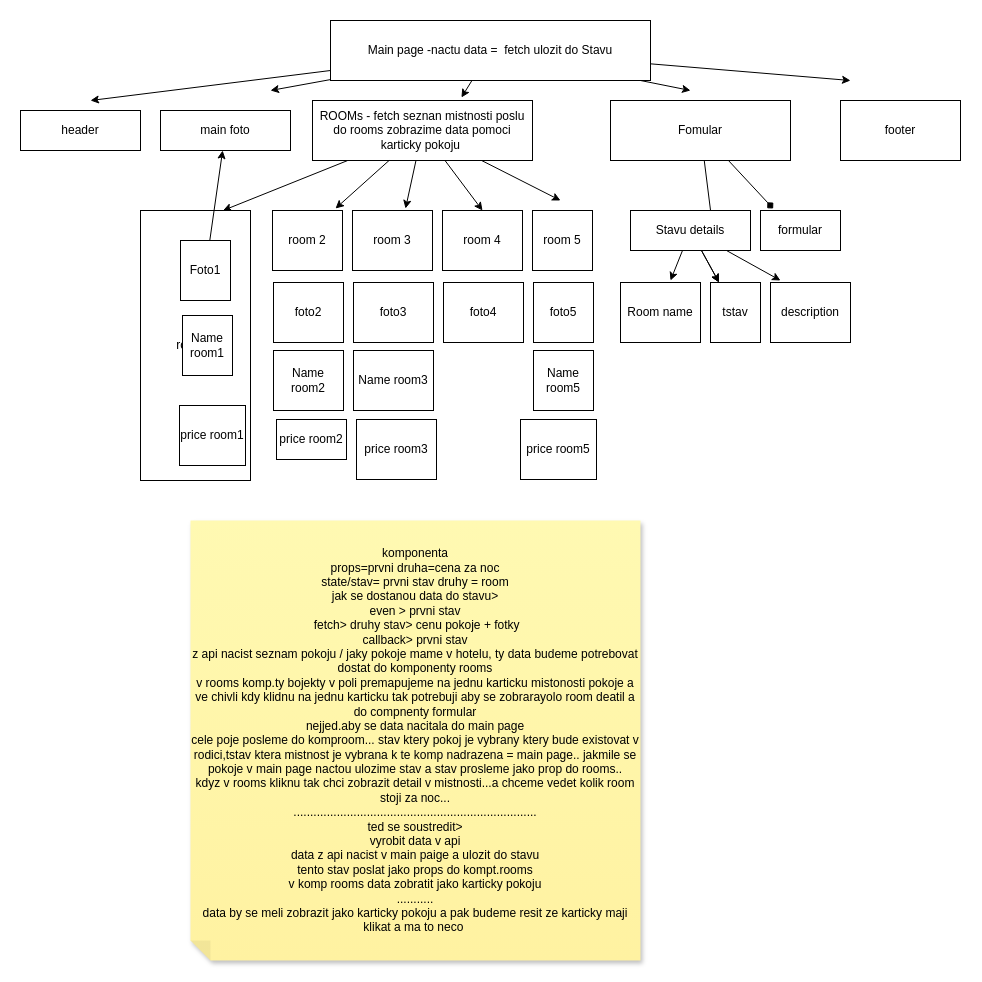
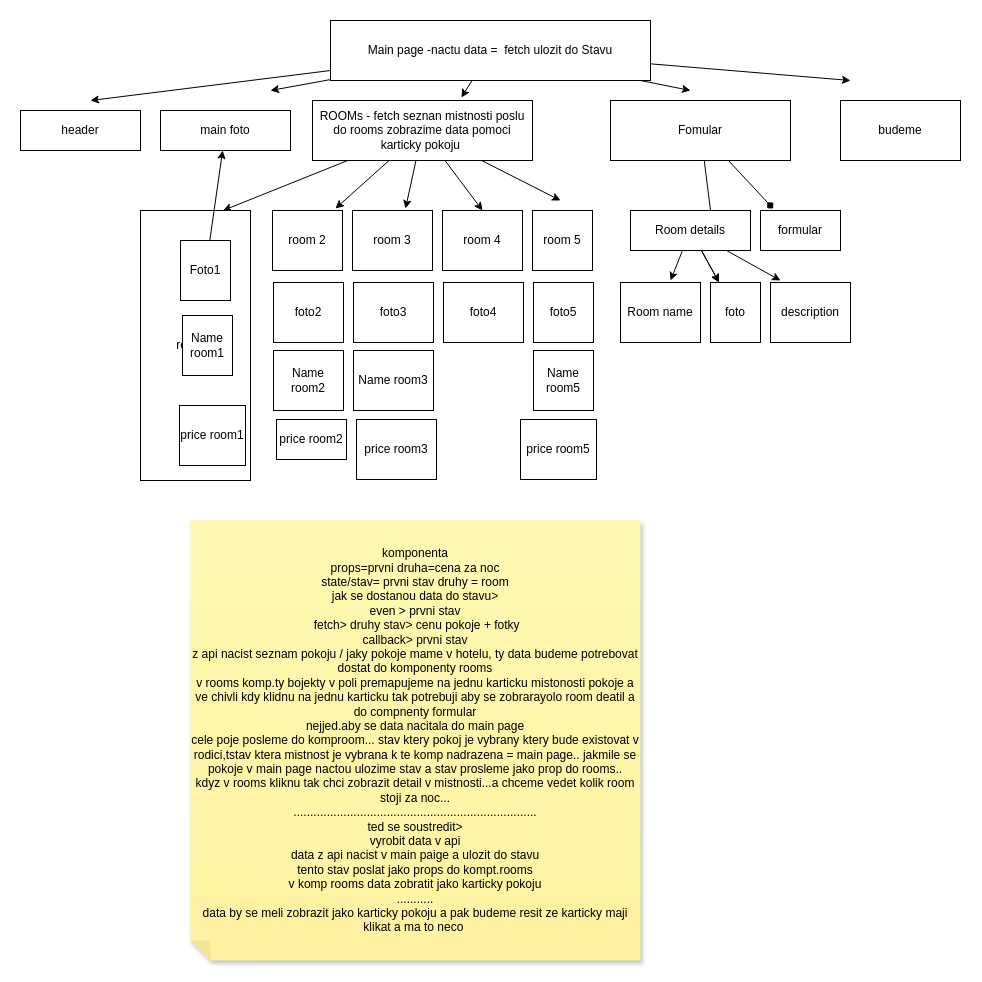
  <mxCell id="0" />
  <mxCell id="1" parent="0" />
  <mxCell id="2" value="main foto" style="rounded=0;whiteSpace=wrap;html=1;" vertex="1" parent="1"><mxGeometry x="160" y="110" width="130" height="40" as="geometry" /></mxCell>
  <mxCell id="3" style="edgeStyle=none;html=1;entryX=0.75;entryY=0;entryDx=0;entryDy=0;" edge="1" parent="1" source="7" target="12"><mxGeometry relative="1" as="geometry" /></mxCell>
  <mxCell id="4" style="edgeStyle=none;html=1;entryX=0.663;entryY=-0.033;entryDx=0;entryDy=0;entryPerimeter=0;" edge="1" parent="1" source="7" target="9"><mxGeometry relative="1" as="geometry"><mxPoint x="600" y="250" as="targetPoint" /></mxGeometry></mxCell>
  <mxCell id="5" style="edgeStyle=none;html=1;entryX=0.5;entryY=0;entryDx=0;entryDy=0;" edge="1" parent="1" source="7" target="10"><mxGeometry relative="1" as="geometry"><mxPoint x="570" y="200" as="targetPoint" /></mxGeometry></mxCell>
  <mxCell id="6" style="edgeStyle=none;html=1;" edge="1" parent="1" source="7"><mxGeometry relative="1" as="geometry"><mxPoint x="560" y="200" as="targetPoint" /></mxGeometry></mxCell>
  <mxCell id="7" value="ROOMs - fetch seznan mistnosti poslu do rooms zobrazime data pomoci karticky pokoju&amp;nbsp;" style="rounded=0;whiteSpace=wrap;html=1;" vertex="1" parent="1"><mxGeometry x="312" y="100" width="220" height="60" as="geometry" /></mxCell>
  <mxCell id="8" value="room 2" style="rounded=0;whiteSpace=wrap;html=1;" vertex="1" parent="1"><mxGeometry x="272" y="210" width="70" height="60" as="geometry" /></mxCell>
  <mxCell id="9" value="room 3" style="rounded=0;whiteSpace=wrap;html=1;" vertex="1" parent="1"><mxGeometry x="352" y="210" width="80" height="60" as="geometry" /></mxCell>
  <mxCell id="10" value="room 4" style="rounded=0;whiteSpace=wrap;html=1;" vertex="1" parent="1"><mxGeometry x="442" y="210" width="80" height="60" as="geometry" /></mxCell>
  <mxCell id="11" value="room 5" style="rounded=0;whiteSpace=wrap;html=1;" vertex="1" parent="1"><mxGeometry x="532" y="210" width="60" height="60" as="geometry" /></mxCell>
  <mxCell id="12" value="room 1" style="rounded=0;whiteSpace=wrap;html=1;" vertex="1" parent="1"><mxGeometry y="210" width="110" height="270" as="geometry" x="140" /></mxCell>
  <mxCell id="13" style="edgeStyle=none;html=1;entryX=0.9;entryY=-0.033;entryDx=0;entryDy=0;entryPerimeter=0;" edge="1" parent="1" source="7" target="8"><mxGeometry relative="1" as="geometry" /></mxCell>
  <mxCell id="14" style="edgeStyle=none;html=1;" edge="1" parent="1" source="18"><mxGeometry relative="1" as="geometry"><mxPoint x="270" y="90" as="targetPoint" /></mxGeometry></mxCell>
  <mxCell id="15" style="edgeStyle=none;html=1;" edge="1" parent="1" source="18"><mxGeometry relative="1" as="geometry"><mxPoint x="690" y="90" as="targetPoint" /></mxGeometry></mxCell>
  <mxCell id="16" style="edgeStyle=none;html=1;" edge="1" parent="1" source="18"><mxGeometry relative="1" as="geometry"><mxPoint x="850" y="80" as="targetPoint" /></mxGeometry></mxCell>
  <mxCell id="17" style="edgeStyle=none;html=1;" edge="1" parent="1" source="18"><mxGeometry relative="1" as="geometry"><mxPoint x="90" y="100" as="targetPoint" /></mxGeometry></mxCell>
  <mxCell id="18" value="Main page -nactu data =&amp;nbsp; fetch ulozit do Stavu" style="rounded=0;whiteSpace=wrap;html=1;" vertex="1" parent="1"><mxGeometry x="330" y="20" width="320" height="60" as="geometry" /></mxCell>
  <mxCell id="19" value="Fomular" style="rounded=0;whiteSpace=wrap;html=1;" vertex="1" parent="1"><mxGeometry x="610" y="100" width="180" height="60" as="geometry" /></mxCell>
  <mxCell id="20" value="foto2" style="rounded=0;whiteSpace=wrap;html=1;" vertex="1" parent="1"><mxGeometry x="273" y="282" width="70" height="60" as="geometry" /></mxCell>
  <mxCell id="21" value="foto3" style="rounded=0;whiteSpace=wrap;html=1;" vertex="1" parent="1"><mxGeometry x="353" y="282" width="80" height="60" as="geometry" /></mxCell>
  <mxCell id="22" value="foto4" style="rounded=0;whiteSpace=wrap;html=1;" vertex="1" parent="1"><mxGeometry x="443" y="282" width="80" height="60" as="geometry" /></mxCell>
  <mxCell id="23" value="foto5" style="rounded=0;whiteSpace=wrap;html=1;" vertex="1" parent="1"><mxGeometry x="533" y="282" width="60" height="60" as="geometry" /></mxCell>
  <mxCell id="24" value="" style="edgeStyle=none;html=1;" edge="1" parent="1" source="25" target="2"><mxGeometry relative="1" as="geometry" /></mxCell>
  <mxCell id="25" value="Foto1" style="rounded=0;whiteSpace=wrap;html=1;" vertex="1" parent="1"><mxGeometry x="180" y="240" width="50" height="60" as="geometry" /></mxCell>
  <mxCell id="26" value="&lt;span style=&quot;color: rgb(0, 0, 0);&quot;&gt;Name room2&lt;/span&gt;" style="rounded=0;whiteSpace=wrap;html=1;" vertex="1" parent="1"><mxGeometry x="273" y="350" width="70" height="60" as="geometry" /></mxCell>
  <mxCell id="27" value="&lt;span style=&quot;color: rgb(0, 0, 0);&quot;&gt;Name room3&lt;/span&gt;" style="rounded=0;whiteSpace=wrap;html=1;" vertex="1" parent="1"><mxGeometry x="353" y="350" width="80" height="60" as="geometry" /></mxCell>
  <mxCell id="28" value="&lt;span style=&quot;color: rgb(0, 0, 0);&quot;&gt;Name room5&lt;/span&gt;" style="rounded=0;whiteSpace=wrap;html=1;" vertex="1" parent="1"><mxGeometry x="533" y="350" width="60" height="60" as="geometry" /></mxCell>
  <mxCell id="29" value="Name room1" style="rounded=0;whiteSpace=wrap;html=1;" vertex="1" parent="1"><mxGeometry x="182" y="315" width="50" height="60" as="geometry" /></mxCell>
  <mxCell id="30" value="" style="edgeStyle=none;html=1;" edge="1" parent="1" source="34" target="36"><mxGeometry relative="1" as="geometry" /></mxCell>
  <mxCell id="31" value="" style="edgeStyle=none;html=1;" edge="1" parent="1" source="34" target="36"><mxGeometry relative="1" as="geometry" /></mxCell>
  <mxCell id="32" style="edgeStyle=none;html=1;" edge="1" parent="1" source="34"><mxGeometry relative="1" as="geometry"><mxPoint x="670" y="280" as="targetPoint" /></mxGeometry></mxCell>
  <mxCell id="33" style="edgeStyle=none;html=1;" edge="1" parent="1" source="34"><mxGeometry relative="1" as="geometry"><mxPoint x="780" y="280" as="targetPoint" /></mxGeometry></mxCell>
- <mxCell id="34" value="Stavu details" style="rounded=0;whiteSpace=wrap;html=1;" vertex="1" parent="1"><mxGeometry x="630" y="210" width="120" height="40" as="geometry" /></mxCell>
+ <mxCell id="34" value="Room details" style="rounded=0;whiteSpace=wrap;html=1;" vertex="1" parent="1"><mxGeometry x="630" y="210" width="120" height="40" as="geometry" /></mxCell>
  <mxCell id="35" value="Room name" style="rounded=0;whiteSpace=wrap;html=1;" vertex="1" parent="1"><mxGeometry x="620" y="282" width="80" height="60" as="geometry" /></mxCell>
- <mxCell id="36" value="tstav" style="rounded=0;whiteSpace=wrap;html=1;" vertex="1" parent="1"><mxGeometry x="710" y="282" width="50" height="60" as="geometry" /></mxCell>
+ <mxCell id="36" value="foto" style="rounded=0;whiteSpace=wrap;html=1;" vertex="1" parent="1"><mxGeometry x="710" y="282" width="50" height="60" as="geometry" /></mxCell>
  <mxCell id="37" value="description" style="rounded=0;whiteSpace=wrap;html=1;" vertex="1" parent="1"><mxGeometry x="770" y="282" width="80" height="60" as="geometry" /></mxCell>
  <mxCell id="38" style="edgeStyle=none;html=1;entryX=0.667;entryY=0;entryDx=0;entryDy=0;entryPerimeter=0;endArrow=none;" edge="1" parent="1" source="19" target="34"><mxGeometry relative="1" as="geometry" /></mxCell>
  <mxCell id="39" value="formular" style="rounded=0;whiteSpace=wrap;html=1;" vertex="1" parent="1"><mxGeometry x="760" y="210" width="80" height="40" as="geometry" /></mxCell>
  <mxCell id="40" style="edgeStyle=none;html=1;entryX=0.158;entryY=-0.05;entryDx=0;entryDy=0;entryPerimeter=0;endArrow=diamond;" edge="1" parent="1" source="19" target="39"><mxGeometry relative="1" as="geometry" /></mxCell>
  <mxCell id="41" style="edgeStyle=none;html=1;entryX=0.677;entryY=-0.05;entryDx=0;entryDy=0;entryPerimeter=0;" edge="1" parent="1" source="18" target="7"><mxGeometry relative="1" as="geometry" /></mxCell>
  <mxCell id="42" value="&lt;span style=&quot;color: rgb(0, 0, 0);&quot;&gt;price room2&lt;/span&gt;" style="rounded=0;whiteSpace=wrap;html=1;" vertex="1" parent="1"><mxGeometry x="276" y="419" width="70" height="40" as="geometry" /></mxCell>
  <mxCell id="43" value="&lt;span style=&quot;color: rgb(0, 0, 0);&quot;&gt;price room3&lt;/span&gt;" style="rounded=0;whiteSpace=wrap;html=1;" vertex="1" parent="1"><mxGeometry x="356" y="419" width="80" height="60" as="geometry" /></mxCell>
  <mxCell id="44" value="&lt;span style=&quot;color: rgb(0, 0, 0);&quot;&gt;price room5&lt;/span&gt;" style="rounded=0;whiteSpace=wrap;html=1;" vertex="1" parent="1"><mxGeometry x="520" y="419" width="76" height="60" as="geometry" /></mxCell>
  <mxCell id="45" value="price room1" style="rounded=0;whiteSpace=wrap;html=1;" vertex="1" parent="1"><mxGeometry x="179" y="405" width="66" height="60" as="geometry" /></mxCell>
  <mxCell id="46" value="komponenta&lt;div&gt;props=prvni druha=cena za noc&lt;/div&gt;&lt;div&gt;state/stav= prvni stav druhy = room&lt;/div&gt;&lt;div&gt;jak se dostanou data do stavu&amp;gt;&lt;/div&gt;&lt;div&gt;even &amp;gt; prvni stav&lt;/div&gt;&lt;div&gt;&amp;nbsp;&lt;span style=&quot;background-color: transparent;&quot;&gt;fetch&amp;gt; druhy stav&amp;gt; cenu pokoje + fotky&lt;/span&gt;&lt;/div&gt;&lt;div&gt;&lt;span style=&quot;background-color: transparent;&quot;&gt;callback&amp;gt; prvni stav&lt;/span&gt;&lt;/div&gt;&lt;div&gt;z api nacist seznam pokoju / jaky pokoje mame v hotelu, ty data budeme potrebovat dostat do komponenty rooms&lt;/div&gt;&lt;div&gt;v rooms komp.ty bojekty v poli premapujeme na jednu karticku mistonosti pokoje a ve chivli kdy klidnu na jednu karticku tak potrebuji aby se zobrarayolo room deatil a do compnenty formular&lt;/div&gt;&lt;div&gt;nejjed.aby se data nacitala do main page&lt;/div&gt;&lt;div&gt;cele poje posleme do komproom... stav ktery pokoj je vybrany ktery bude existovat v rodici,tstav ktera mistnost je vybrana k te komp nadrazena = main page.. jakmile se pokoje v main page nactou ulozime stav a stav prosleme jako prop do rooms..&lt;/div&gt;&lt;div&gt;kdyz v rooms kliknu tak chci zobrazit detail v mistnosti...a chceme vedet kolik room stoji za noc...&lt;/div&gt;&lt;div&gt;.........................................................................&lt;/div&gt;&lt;div&gt;ted se soustredit&amp;gt;&lt;/div&gt;&lt;div&gt;vyrobit data v api&lt;/div&gt;&lt;div&gt;data z api nacist v main paige a ulozit do stavu&lt;/div&gt;&lt;div&gt;tento stav poslat jako props do kompt.rooms&lt;/div&gt;&lt;div&gt;v komp rooms data zobratit jako karticky pokoju&lt;/div&gt;&lt;div&gt;...........&lt;/div&gt;&lt;div&gt;data by se meli zobrazit jako karticky pokoju a pak budeme resit ze karticky maji klikat a ma to neco&amp;nbsp;&lt;/div&gt;" style="shape=note;whiteSpace=wrap;html=1;backgroundOutline=1;fontColor=#000000;darkOpacity=0.05;fillColor=#FFF9B2;strokeColor=none;fillStyle=solid;direction=west;gradientDirection=north;gradientColor=#FFF2A1;shadow=1;size=20;pointerEvents=1;" vertex="1" parent="1"><mxGeometry x="190" y="520" width="450" height="440" as="geometry" /></mxCell>
- <mxCell id="47" value="footer" style="rounded=0;whiteSpace=wrap;html=1;" vertex="1" parent="1"><mxGeometry x="840" y="100" width="120" height="60" as="geometry" /></mxCell>
+ <mxCell id="47" value="budeme" style="rounded=0;whiteSpace=wrap;html=1;" vertex="1" parent="1"><mxGeometry x="840" y="100" width="120" height="60" as="geometry" /></mxCell>
  <mxCell id="48" value="header" style="rounded=0;whiteSpace=wrap;html=1;" vertex="1" parent="1"><mxGeometry x="20" y="110" width="120" height="40" as="geometry" /></mxCell>
